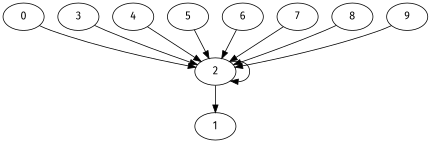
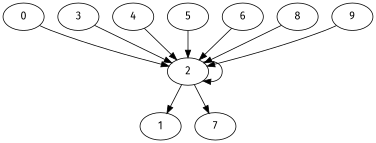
  digraph {
    fontname="Fira Sans"
    node [fontname="Fira Sans"]
    edge [fontname="Fira Sans"]
    0
    2
    1
    3
    4
    5
    6
    7
    8
    9
    0 -> 2
    2 -> 2
    2 -> 1
    3 -> 2
    4 -> 2
    5 -> 2
    6 -> 2
-   7 -> 2
+   2 -> 7
    8 -> 2
    9 -> 2
  }
